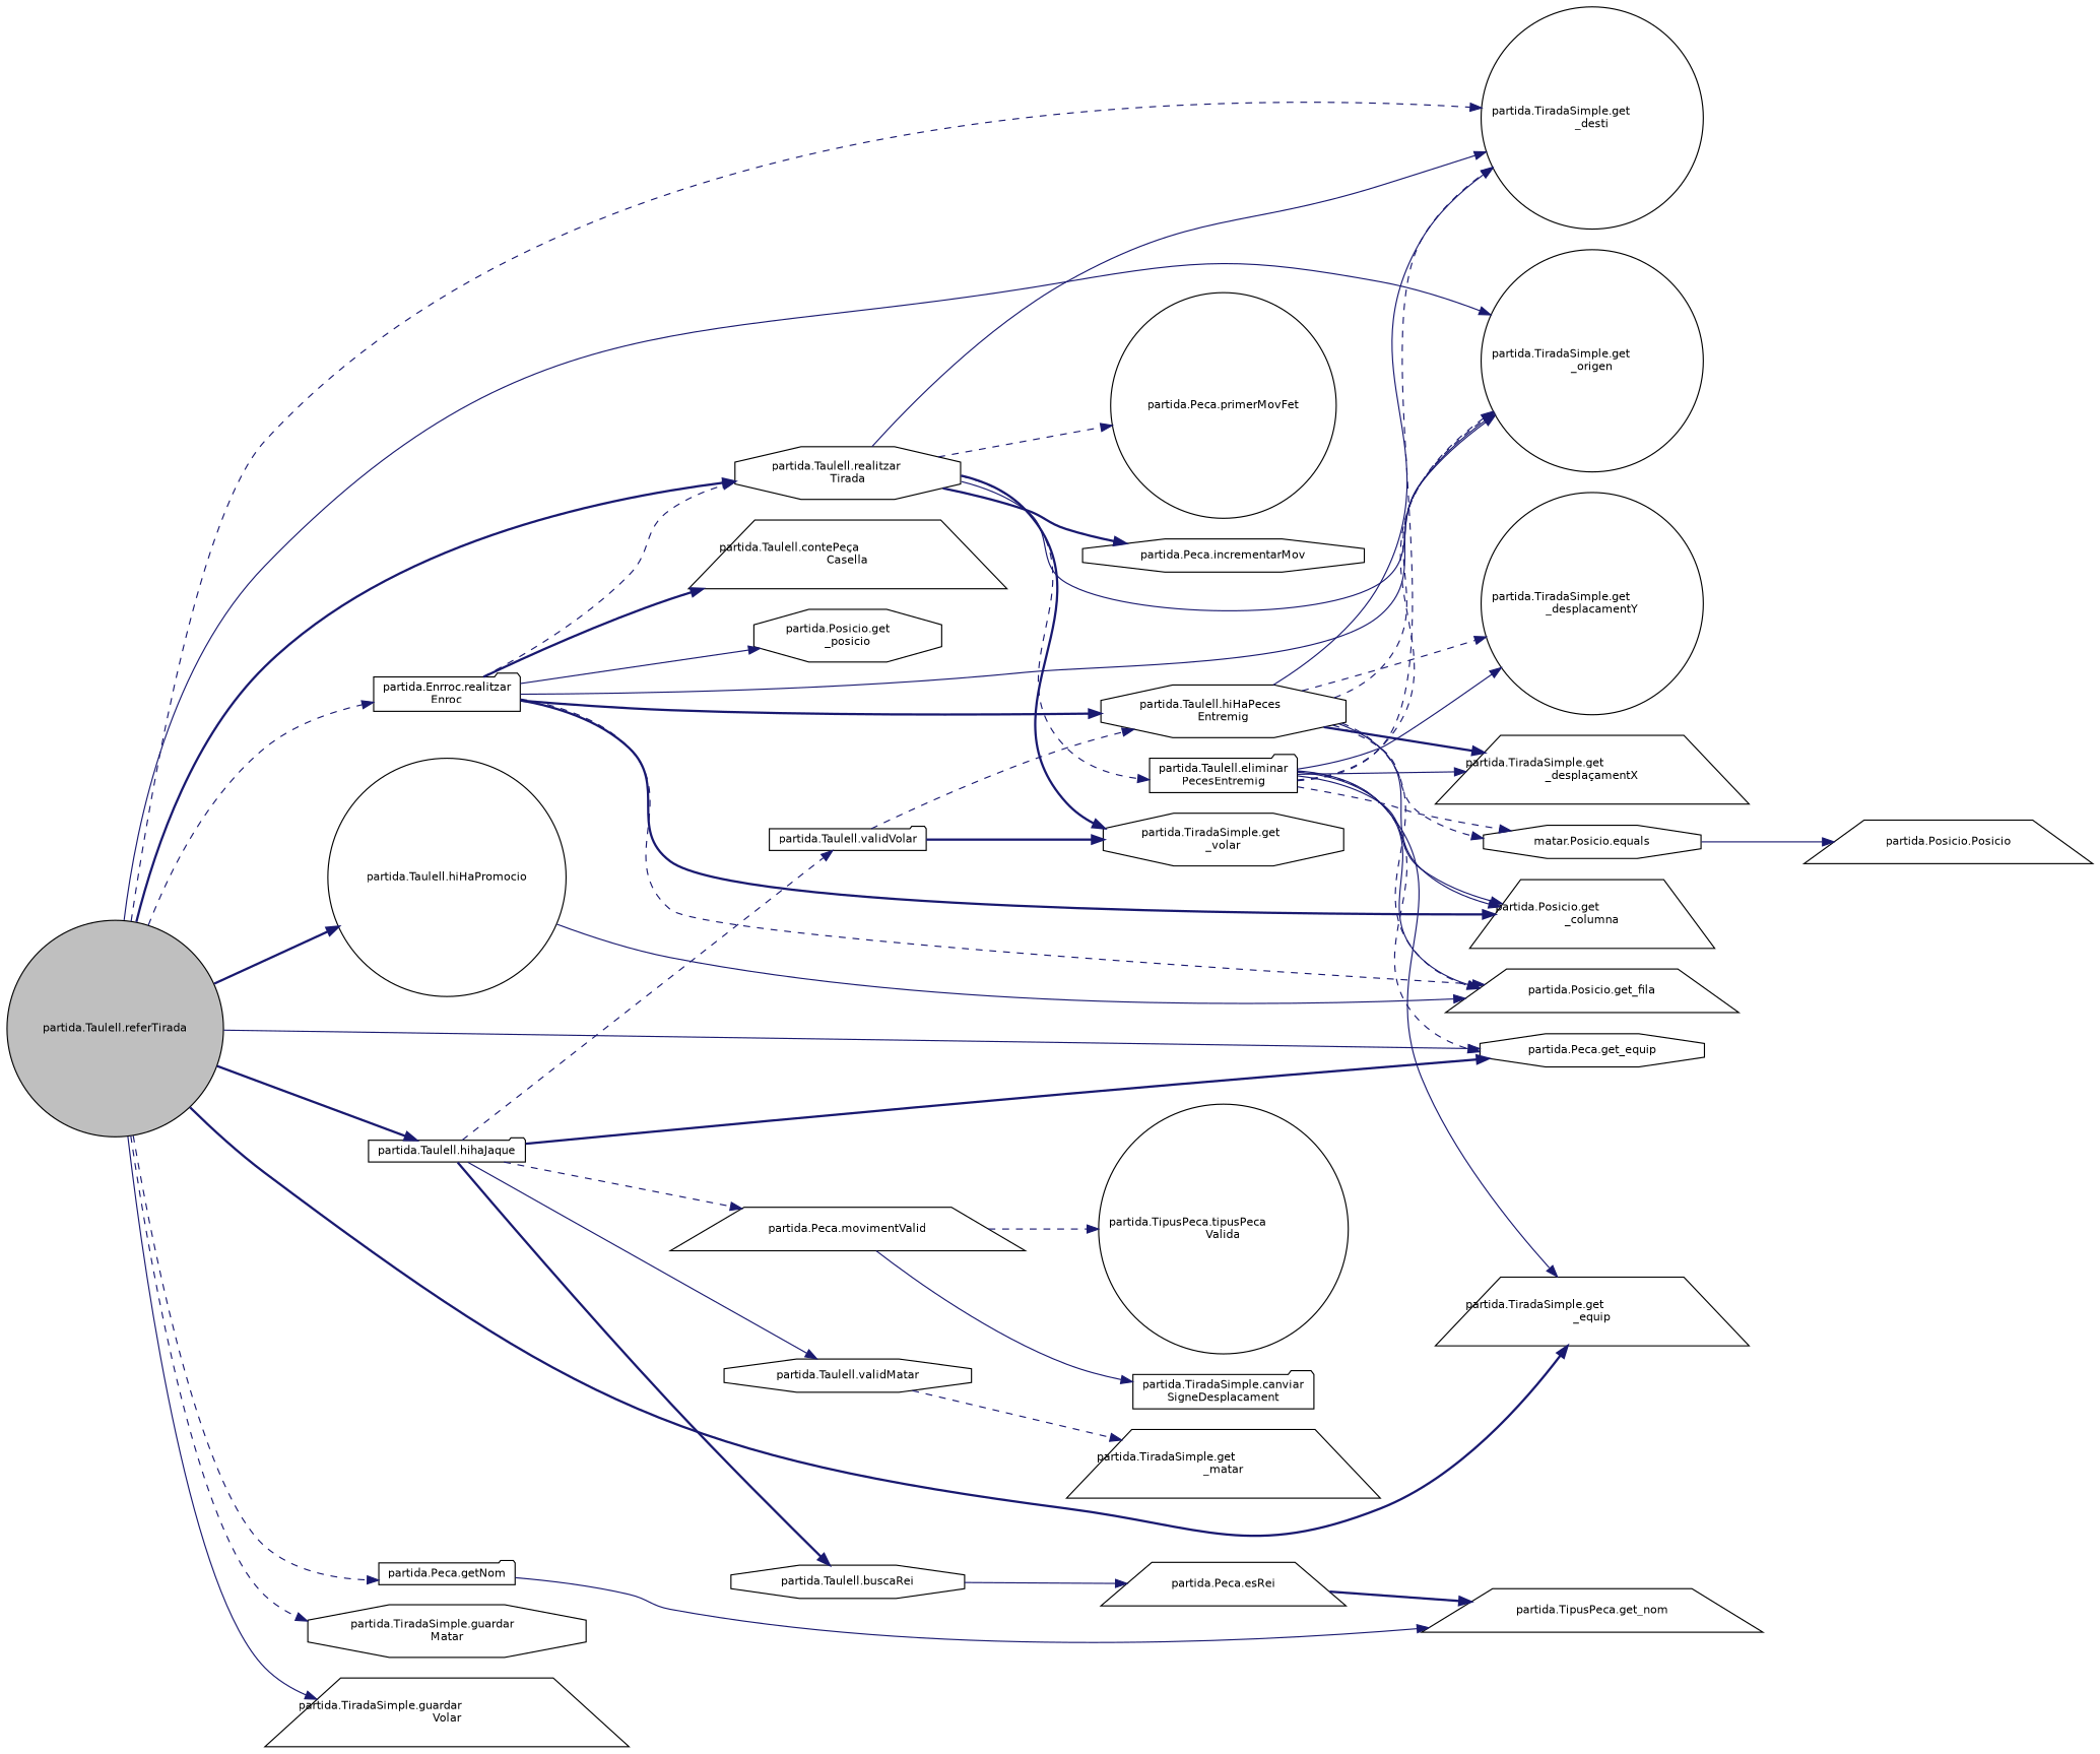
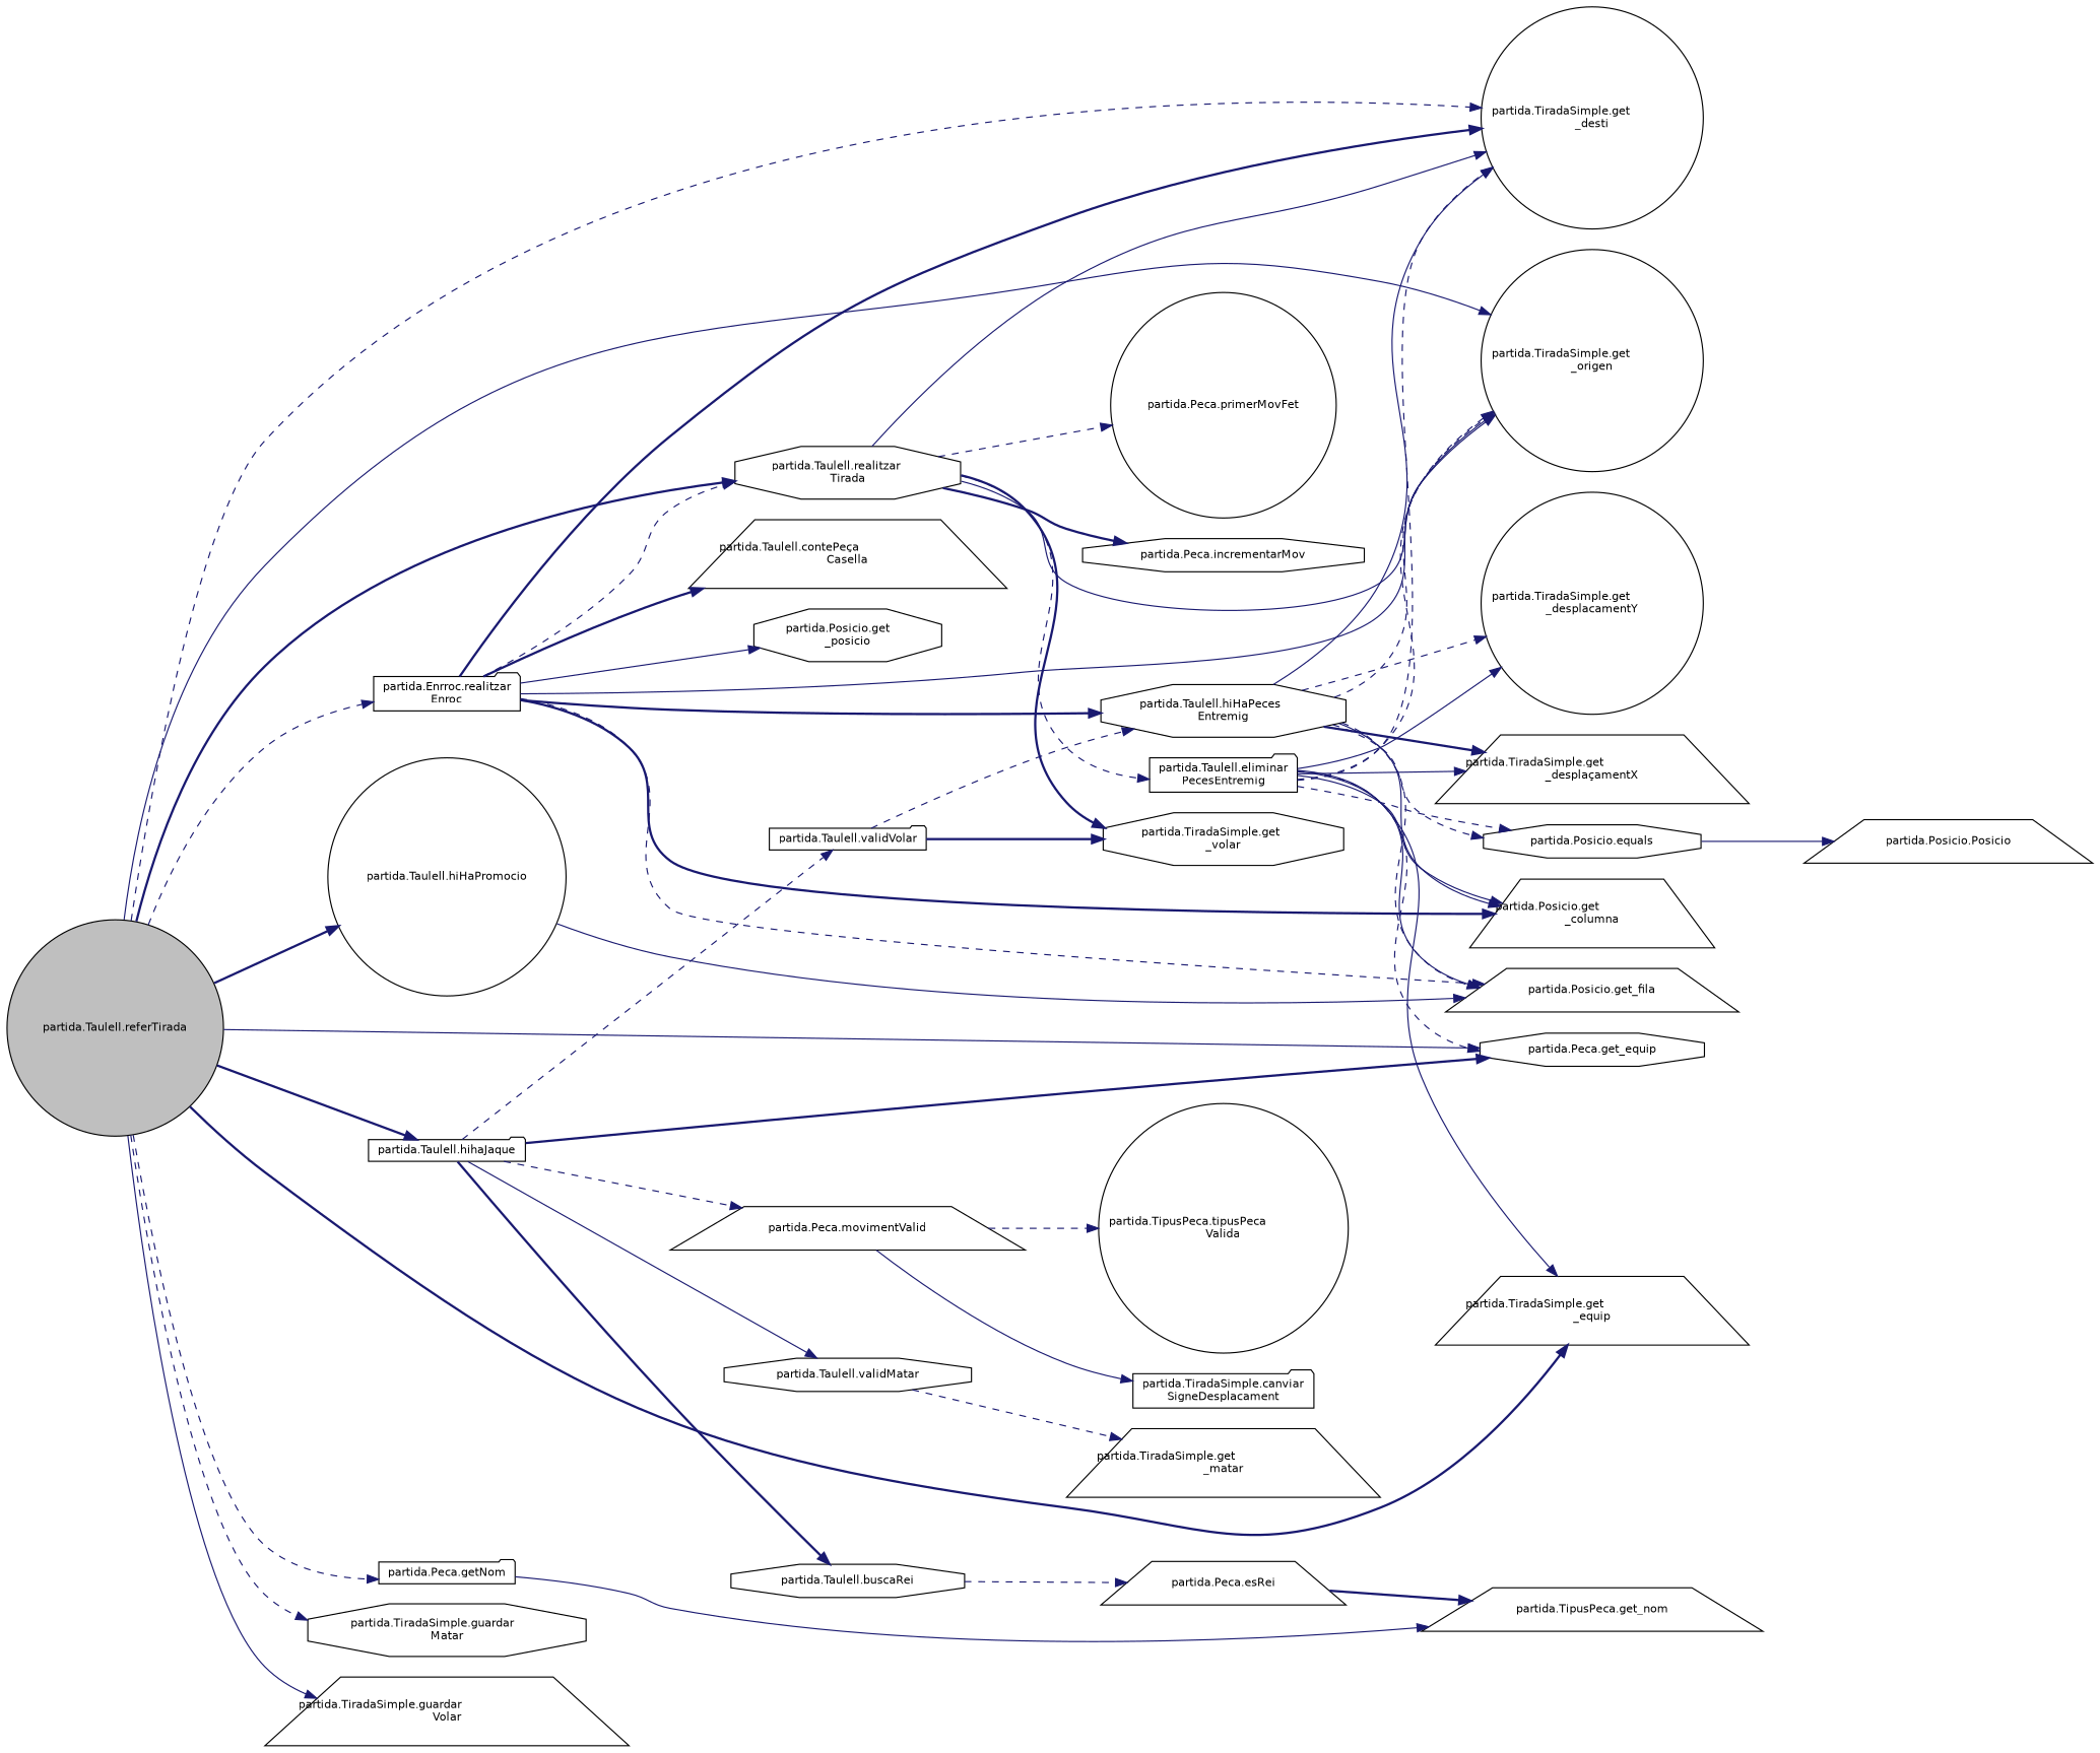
  digraph {
    rankdir=LR
    node [color=black fillcolor=white fontname=Helvetica fontsize=10 shape=trapezium style=filled]
    edge [color=midnightblue fontname=Helvetica fontsize=10 labelfontname=Helvetica labelfontsize=10 style=dashed]
    n1 [fillcolor=grey75 fontcolor=black height=0.2 label="partida.Taulell.referTirada" shape=circle width=0.4]
    n2 [height=0.2 label="partida.TiradaSimple.get\l_desti" shape=circle width=0.4]
    n3 [height=0.2 label="partida.Peca.get_equip" shape=octagon width=0.4]
    n4 [height=0.2 label="partida.TiradaSimple.get\l_equip" width=0.4]
    n5 [height=0.2 label="partida.TiradaSimple.get\l_origen" shape=circle width=0.4]
    n6 [height=0.2 label="partida.Peca.getNom" shape=folder width=0.4]
    n7 [height=0.2 label="partida.TiradaSimple.guardar\lMatar" shape=octagon width=0.4]
    n8 [height=0.2 label="partida.TiradaSimple.guardar\lVolar" width=0.4]
    n9 [height=0.2 label="partida.Taulell.hihaJaque" shape=folder width=0.4]
    n10 [height=0.2 label="partida.Taulell.hiHaPromocio" shape=circle width=0.4]
    n11 [height=0.2 label="partida.Enrroc.realitzar\lEnroc" shape=folder width=0.4]
    n12 [height=0.2 label="partida.Taulell.realitzar\lTirada" shape=octagon width=0.4]
    n13 [height=0.2 label="partida.TipusPeca.get_nom" width=0.4]
    n14 [height=0.2 label="partida.Taulell.buscaRei" shape=octagon width=0.4]
    n15 [height=0.2 label="partida.Peca.movimentValid" width=0.4]
    n16 [height=0.2 label="partida.Taulell.validMatar" shape=octagon width=0.4]
    n17 [height=0.2 label="partida.Taulell.validVolar" shape=folder width=0.4]
    n18 [height=0.2 label="partida.Posicio.get_fila" width=0.4]
    n19 [height=0.2 label="partida.Taulell.hiHaPeces\lEntremig" shape=octagon width=0.4]
    n20 [height=0.2 label="partida.Posicio.get\l_columna" width=0.4]
    n21 [height=0.2 label="partida.Taulell.contePeça\lCasella" width=0.4]
    n22 [height=0.2 label="partida.Posicio.get\l_posicio" shape=octagon width=0.4]
    n23 [height=0.2 label="partida.TiradaSimple.get\l_volar" shape=octagon width=0.4]
    n24 [height=0.2 label="partida.Taulell.eliminar\lPecesEntremig" shape=folder width=0.4]
    n25 [height=0.2 label="partida.Peca.incrementarMov" shape=octagon width=0.4]
    n26 [height=0.2 label="partida.Peca.primerMovFet" shape=circle width=0.4]
    n27 [height=0.2 label="partida.Peca.esRei" width=0.4]
    n28 [height=0.2 label="partida.TiradaSimple.canviar\lSigneDesplacament" shape=folder width=0.4]
    n29 [height=0.2 label="partida.TipusPeca.tipusPeca\lValida" shape=circle width=0.4]
    n30 [height=0.2 label="partida.TiradaSimple.get\l_matar" width=0.4]
-   n31 [height=0.2 label="matar.Posicio.equals" shape=octagon width=0.4]
+   n31 [height=0.2 label="partida.Posicio.equals" shape=octagon width=0.4]
    n32 [height=0.2 label="partida.TiradaSimple.get\l_desplacamentY" shape=circle width=0.4]
    n33 [height=0.2 label="partida.TiradaSimple.get\l_desplaçamentX" width=0.4]
    n34 [height=0.2 label="partida.Posicio.Posicio" width=0.4]
    n1 -> n2
    n1 -> n3 [style=solid]
    n1 -> n4 [style=bold]
    n1 -> n5 [style=solid]
    n1 -> n6
    n1 -> n7
    n1 -> n8 [style=solid]
    n1 -> n9 [style=bold]
    n1 -> n10 [style=bold]
    n1 -> n11
    n1 -> n12 [style=bold]
    n6 -> n13 [style=solid]
    n9 -> n3 [style=bold]
    n9 -> n14 [style=bold]
    n9 -> n15
    n9 -> n16 [style=solid]
    n9 -> n17
    n10 -> n18 [style=solid]
+   n11 -> n2 [style=bold]
    n11 -> n5 [style=solid]
    n11 -> n12
    n11 -> n18
    n11 -> n19 [style=bold]
    n11 -> n20 [style=bold]
    n11 -> n21 [style=bold]
    n11 -> n22 [style=solid]
    n12 -> n2 [style=solid]
    n12 -> n5 [style=solid]
    n12 -> n23 [style=bold]
    n12 -> n24
    n12 -> n25 [style=bold]
    n12 -> n26
-   n14 -> n27 [style=solid]
+   n14 -> n27
    n15 -> n28 [style=solid]
    n15 -> n29
    n16 -> n30
    n17 -> n19
    n17 -> n23 [style=bold]
    n19 -> n2 [style=solid]
    n19 -> n5
    n19 -> n18
    n19 -> n20 [style=solid]
    n19 -> n31
    n19 -> n32
    n19 -> n33 [style=bold]
    n24 -> n2
    n24 -> n3
    n24 -> n4 [style=solid]
    n24 -> n5
    n24 -> n18 [style=solid]
    n24 -> n20 [style=solid]
    n24 -> n31
    n24 -> n32 [style=solid]
    n24 -> n33 [style=solid]
    n27 -> n13 [style=bold]
    n31 -> n34 [style=solid]
  }
